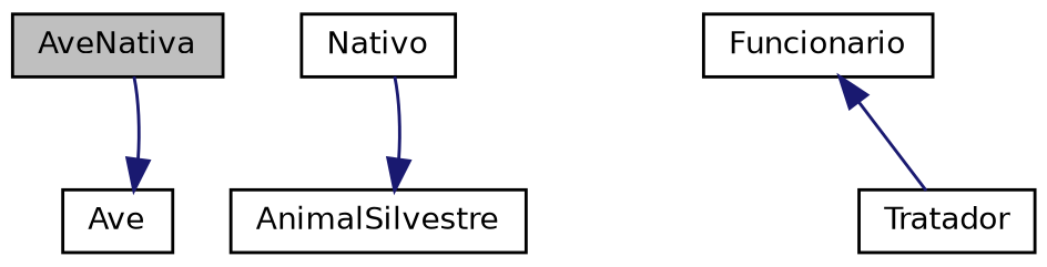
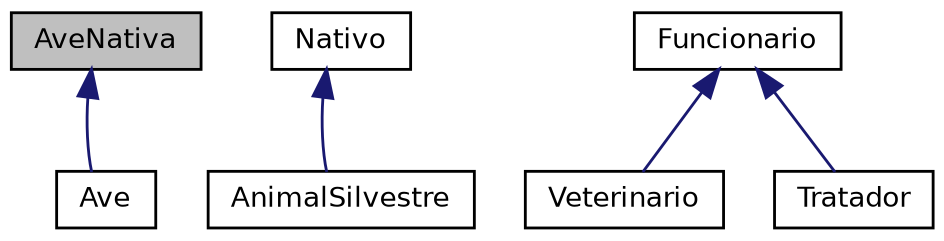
  digraph {
    node [color=black fillcolor=white fontname=Helvetica fontsize=10 shape=record style=filled]
    edge [color=midnightblue dir=back fontname=Helvetica fontsize=10 labelfontname=Helvetica labelfontsize=10 style=solid]
    n1 [fillcolor=grey75 fontcolor=black height=0.2 label=AveNativa width=0.4]
    n2 [height=0.2 label=Nativo width=0.4]
    n3 [height=0.2 label=AnimalSilvestre width=0.4]
    n4 [height=0.2 label=Ave width=0.4]
+   n5 [height=0.2 label=Veterinario width=0.4]
    n6 [height=0.2 label=Funcionario width=0.4]
    n7 [height=0.2 label=Tratador width=0.4]
-   n3 -> n2
-   n4 -> n1
+   n2 -> n3
+   n1 -> n4
+   n6 -> n5
    n6 -> n7
  }
